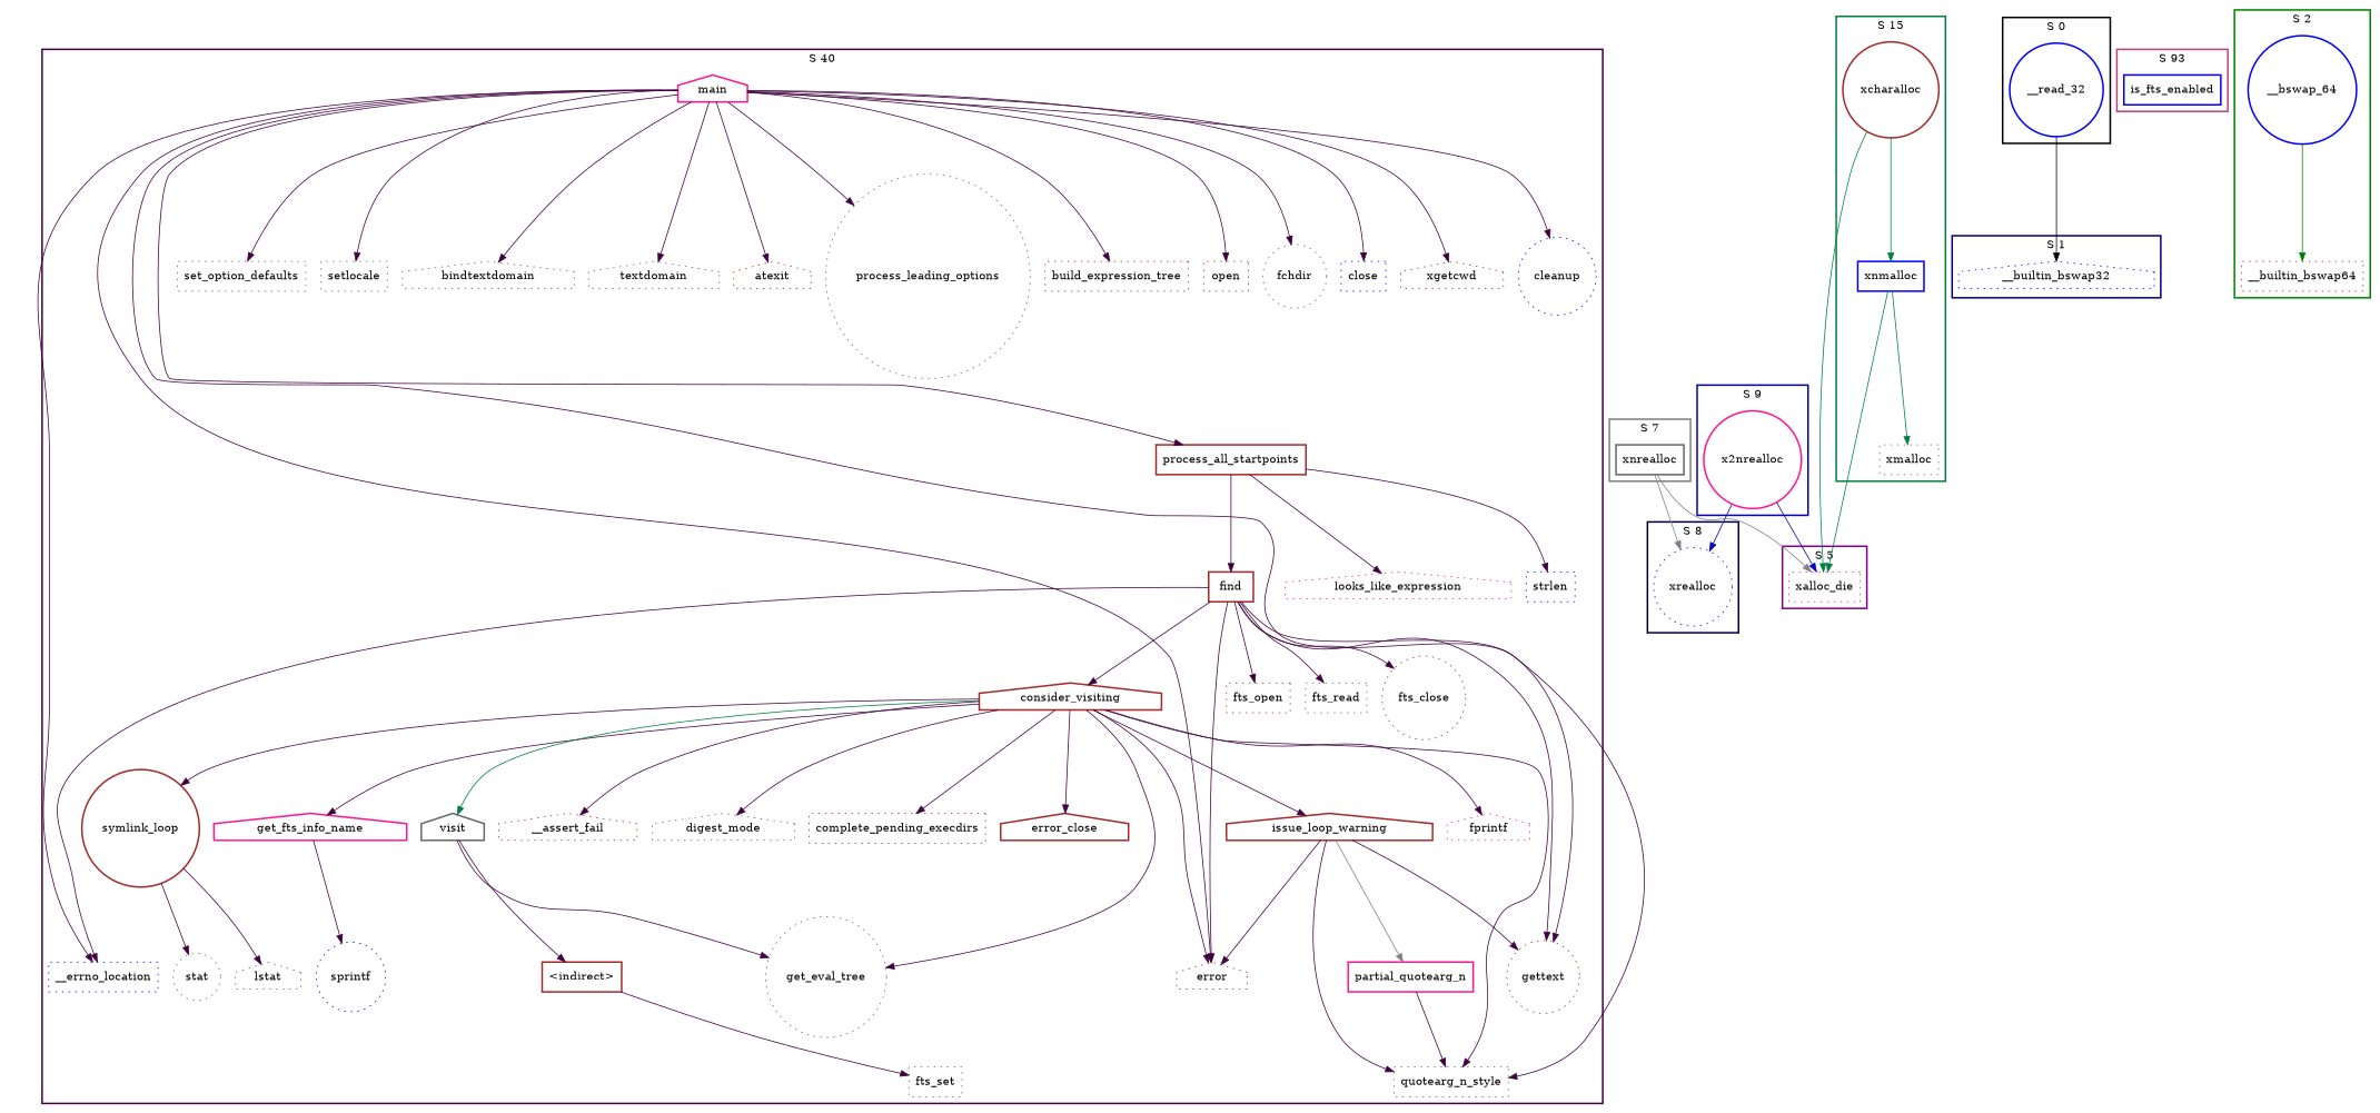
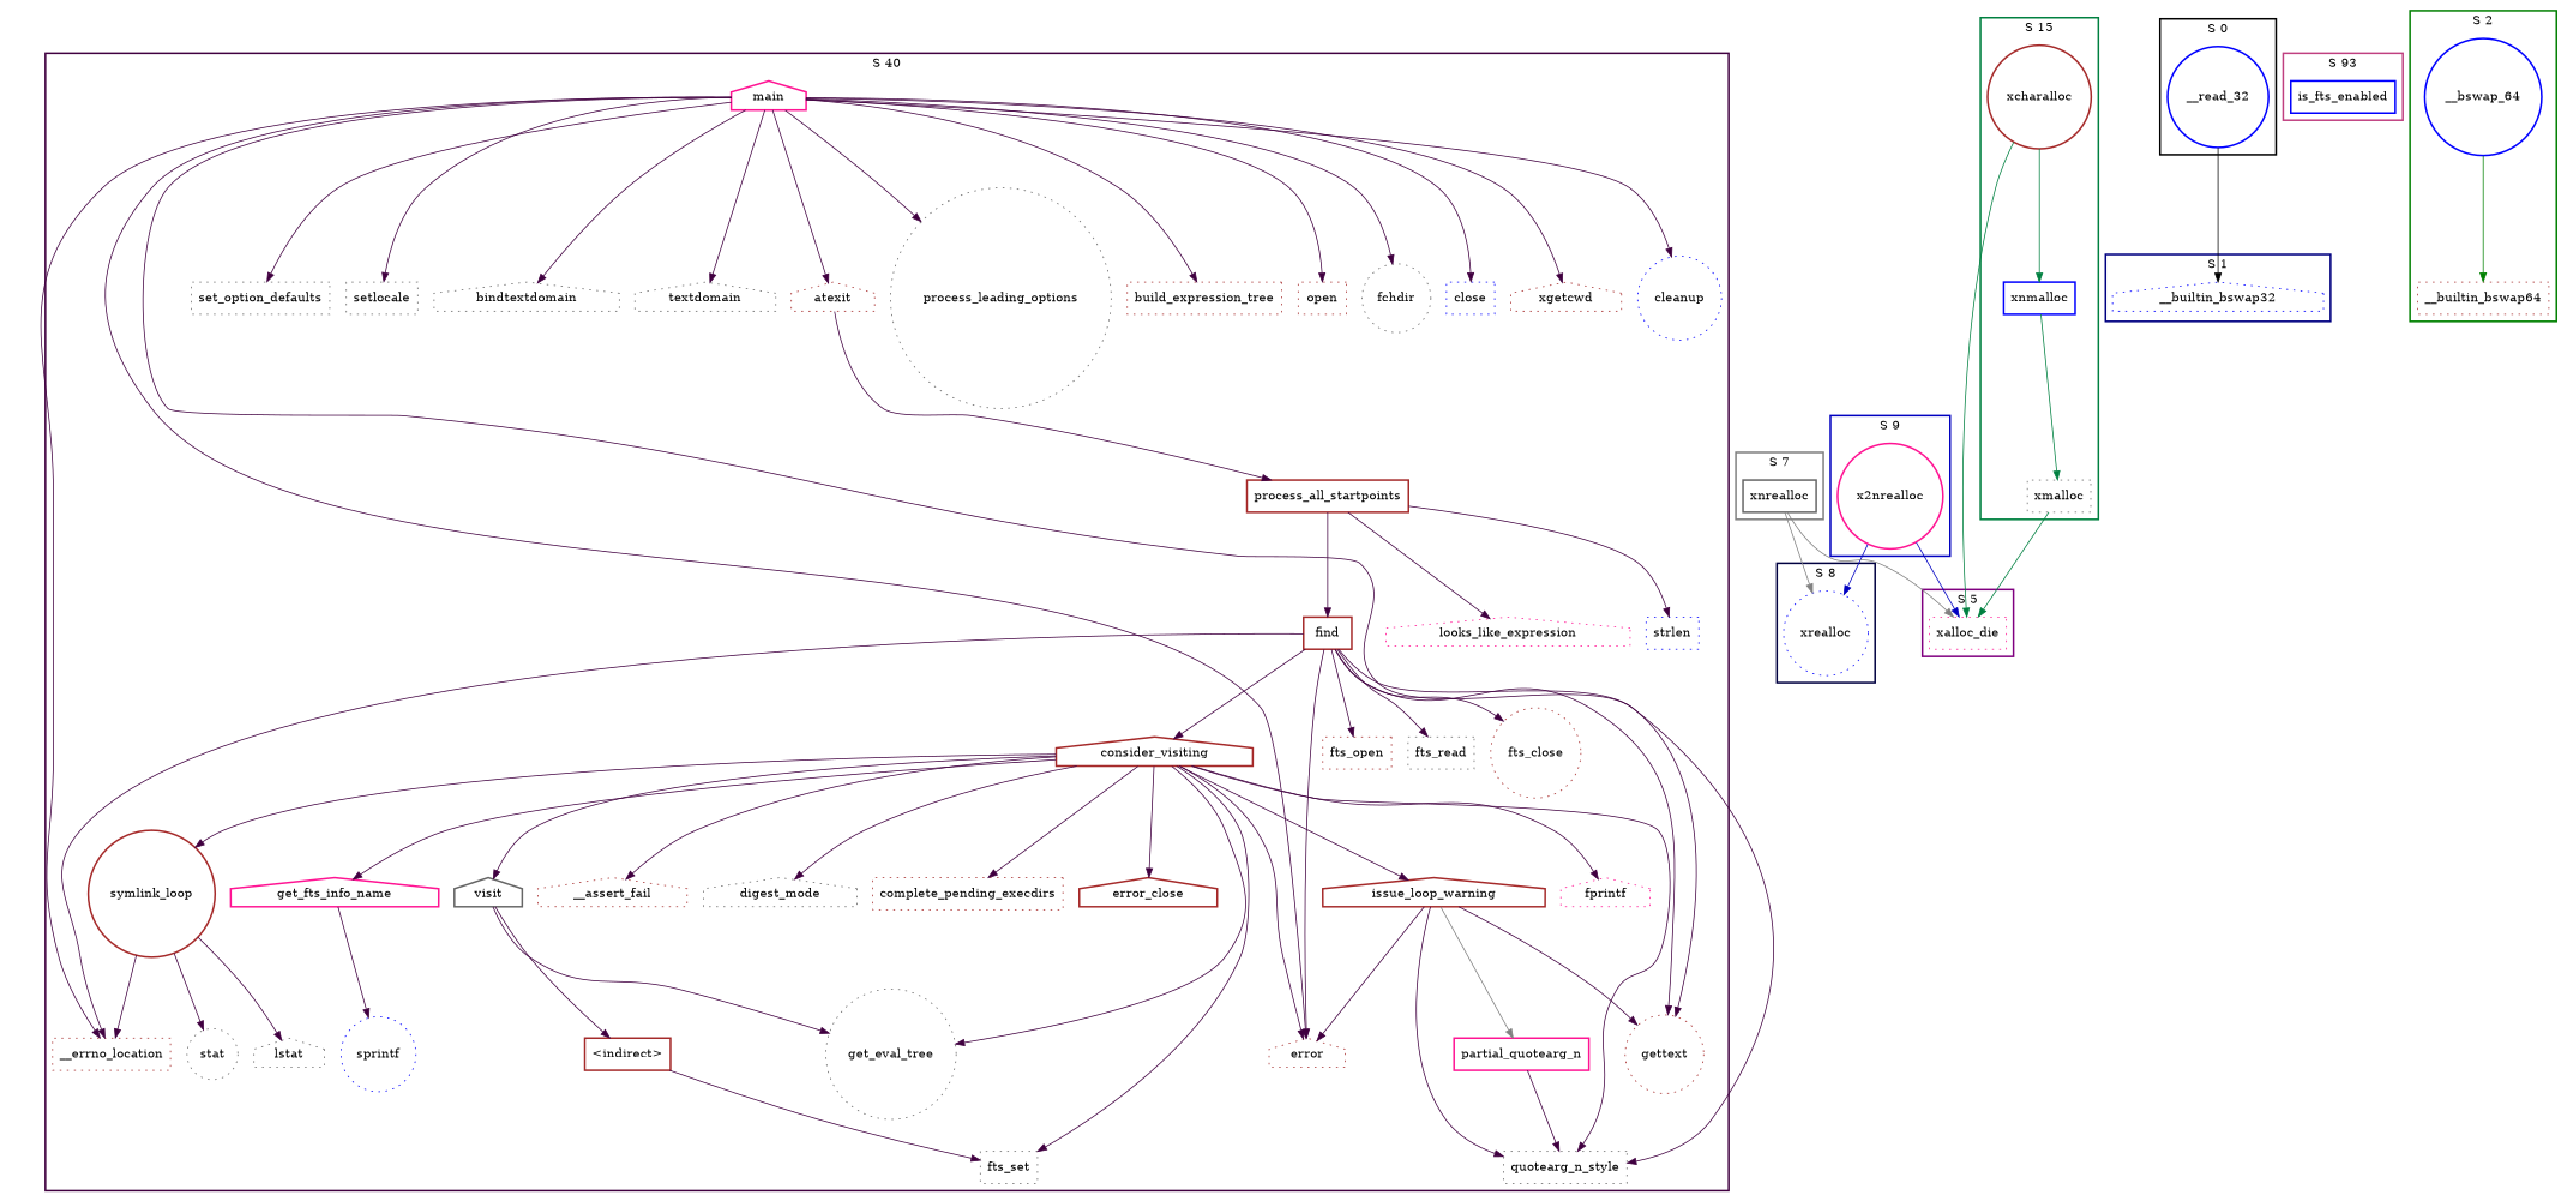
  digraph {
    node [color=brown shape=box style=dotted]
    edge [color="#400040"]
    n1 [label=error_close shape=house style=bold]
    n2 [color=deeppink label=get_fts_info_name shape=house style=bold]
    n3 [color=blue label=sprintf shape=circle]
    n4 [color=gray40 label=visit shape=house style=bold]
    n5 [color=gray40 label=get_eval_tree shape=circle]
    n6 [label="<indirect>" style=bold]
    n7 [color=gray40 label=fts_set]
    n8 [color=deeppink label=partial_quotearg_n style=bold]
    n9 [color=gray40 label=quotearg_n_style]
    n10 [label=issue_loop_warning shape=house style=bold]
    n11 [label=gettext shape=circle]
    n12 [label=error shape=house]
    n13 [label=symlink_loop shape=circle style=bold]
    n14 [color=gray40 label=stat shape=circle]
    n15 [color=gray40 label=lstat shape=house]
-   n16 [color=blue label=__errno_location]
+   n16 [label=__errno_location]
    n17 [label=consider_visiting shape=house style=bold]
    n18 [color=deeppink label=fprintf shape=house]
    n19 [label=__assert_fail shape=house]
    n20 [color=gray40 label=digest_mode shape=house]
    n21 [label=complete_pending_execdirs]
    n22 [label=find style=bold]
    n23 [label=fts_open]
    n24 [color=gray40 label=fts_read]
    n25 [label=fts_close shape=circle]
    n26 [label=process_all_startpoints style=bold]
    n27 [color=deeppink label=looks_like_expression shape=house]
    n28 [color=blue label=strlen]
    n29 [color=deeppink label=main shape=house style=bold]
    n30 [color=gray40 label=set_option_defaults]
    n31 [color=gray40 label=setlocale]
    n32 [color=gray40 label=bindtextdomain shape=house]
    n33 [color=gray40 label=textdomain shape=house]
    n34 [label=atexit shape=house]
    n35 [color=gray40 label=process_leading_options shape=circle]
    n36 [label=build_expression_tree]
    n37 [label=open]
    n38 [color=gray40 label=fchdir shape=circle]
    n39 [color=blue label=close]
    n40 [label=xgetcwd shape=house]
    n41 [color=blue label=cleanup shape=circle]
    n42 [color=blue label=xrealloc shape=circle]
    n43 [color=blue label=__builtin_bswap32 shape=house]
    n44 [color=blue label=is_fts_enabled style=bold]
    n45 [color=deeppink label=x2nrealloc shape=circle style=bold]
    n46 [color=blue label=__bswap_64 shape=circle style=bold]
    n47 [label=__builtin_bswap64]
    n48 [color=deeppink label=xalloc_die]
    n49 [color=gray40 label=xnrealloc style=bold]
    n50 [color=blue label=xnmalloc style=bold]
    n51 [color=gray40 label=xmalloc]
    n52 [label=xcharalloc shape=circle style=bold]
    n53 [color=blue label=__read_32 shape=circle style=bold]
    subgraph cluster_1 {
      color="#400040"
      label="S 40"
      style=bold
      n1
      n2
      n3
      n4
      n5
      n6
      n7
      n8
      n9
      n10
      n11
      n12
      n13
      n14
      n15
      n16
      n17
      n18
      n19
      n20
      n21
      n22
      n23
      n24
      n25
      n26
      n27
      n28
      n29
      n30
      n31
      n32
      n33
      n34
      n35
      n36
      n37
      n38
      n39
      n40
      n41
    }
    subgraph cluster_2 {
      color="#000040"
      label="S 8"
      style=bold
      n42
    }
    subgraph cluster_3 {
      color="#000080"
      label="S 1"
      style=bold
      n43
    }
    subgraph cluster_4 {
      color="#C04080"
      label="S 93"
      style=bold
      n44
    }
    subgraph cluster_5 {
      color="#0000C0"
      label="S 9"
      style=bold
      n45
    }
    subgraph cluster_6 {
      color="#008000"
      label="S 2"
      style=bold
      n46
      n47
    }
    subgraph cluster_7 {
      color="#800080"
      label="S 5"
      style=bold
      n48
    }
    subgraph cluster_8 {
      color="#808080"
      label="S 7"
      style=bold
      n49
    }
    subgraph cluster_9 {
      color="#008040"
      label="S 15"
      style=bold
      n50
      n51
      n52
    }
    subgraph cluster_10 {
      color="#000000"
      label="S 0"
      style=bold
      n53
    }
    n2 -> n3
    n4 -> n5
    n4 -> n6
    n6 -> n7
    n8 -> n9
    n10 -> n8 [color="#808080"]
    n10 -> n9
    n10 -> n11
    n10 -> n12
    n13 -> n14
    n13 -> n15
+   n13 -> n16
    n17 -> n1
    n17 -> n2
-   n17 -> n4 [color="#008040"]
+   n17 -> n4
    n17 -> n5
+   n17 -> n7
    n17 -> n9
    n17 -> n10
    n17 -> n12
    n17 -> n13
    n17 -> n18
    n17 -> n19
    n17 -> n20
    n17 -> n21
    n22 -> n9
    n22 -> n11
    n22 -> n12
    n22 -> n16
    n22 -> n17
    n22 -> n23
    n22 -> n24
    n22 -> n25
    n26 -> n22
    n26 -> n27
    n26 -> n28
    n29 -> n11
    n29 -> n12
    n29 -> n16
-   n29 -> n26
+   n34 -> n26
    n29 -> n30
    n29 -> n31
    n29 -> n32
    n29 -> n33
    n29 -> n34
    n29 -> n35
    n29 -> n36
    n29 -> n37
    n29 -> n38
    n29 -> n39
    n29 -> n40
    n29 -> n41
    n45 -> n42 [color="#0000C0"]
    n45 -> n48 [color="#0000C0"]
    n46 -> n47 [color="#008000"]
    n49 -> n42 [color="#808080"]
    n49 -> n48 [color="#808080"]
-   n50 -> n48 [color="#008040"]
+   n51 -> n48 [color="#008040"]
    n50 -> n51 [color="#008040"]
    n52 -> n48 [color="#008040"]
    n52 -> n50 [color="#008040"]
    n53 -> n43 [color="#000000"]
  }
